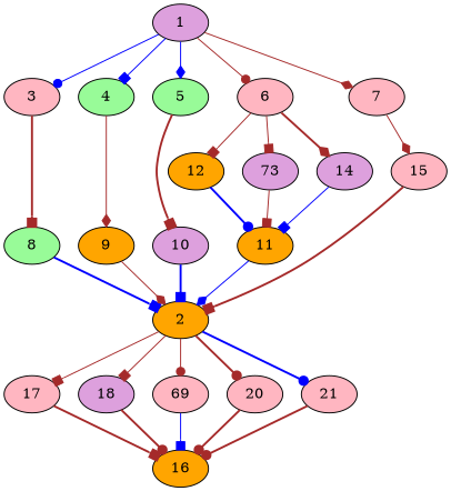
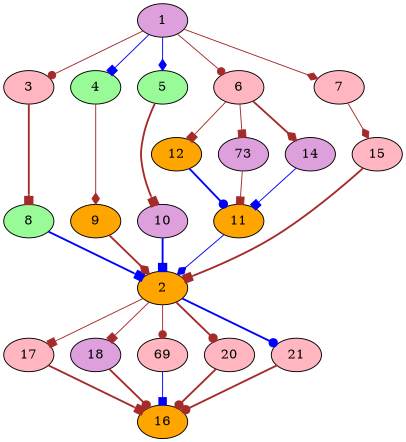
  digraph {
    node [Processor=3 Start=16 Weight=9 fillcolor=lightpink style=filled]
    edge [Weight=10 arrowhead=box color=brown style=solid]
    1 [Processor=2 Start=0 fillcolor=plum]
    3 [Start=18]
    4 [Processor=4 Weight=4 fillcolor=palegreen]
    5 [Processor=1 Start=22 Weight=10 fillcolor=palegreen]
    6 [Processor=2 Start=9 Weight=7]
    7 [Processor=1 Start=13]
    8 [Start=27 Weight=10 fillcolor=palegreen]
    9 [Processor=4 Start=28 Weight=8 fillcolor=orange]
    10 [Processor=1 Start=33 Weight=2 fillcolor=plum]
    12 [Processor=2 Start=25 Weight=6 fillcolor=orange]
    n11 [Processor=2 Start=23 Weight=2 fillcolor=plum label=73]
    14 [Processor=2 Weight=7 fillcolor=plum]
    15 [Processor=1 Start=35 Weight=7]
    2 [Start=46 Weight=10 fillcolor=orange]
    11 [Start=37 fillcolor=orange]
    17 [Processor=4 Start=68 Weight=3]
    18 [Start=62 Weight=3 fillcolor=plum]
    n18 [Processor=1 Start=59 Weight=2 label=69]
    20 [Processor=4 Start=62 Weight=6]
    21 [Start=56 Weight=5]
    16 [Processor=4 Start=71 fillcolor=orange]
-   1 -> 3 [Weight=9 arrowhead=dot color=blue]
+   1 -> 3 [Weight=9 arrowhead=dot]
    1 -> 4 [Weight=7 color=blue]
    1 -> 5 [Weight=13 arrowhead=diamond color=blue]
    1 -> 6 [Weight=12 arrowhead=dot]
    1 -> 7 [Weight=4 arrowhead=diamond]
    3 -> 8 [Weight=13 style=bold]
    4 -> 9 [Weight=13 arrowhead=diamond]
    5 -> 10 [Weight=7 style=bold]
    6 -> 12 [Weight=13]
    6 -> n11 [Weight=7]
    6 -> 14 [Weight=12 arrowhead=diamond style=bold]
    7 -> 15 [arrowhead=diamond]
    8 -> 2 [Weight=15 color=blue style=bold]
-   9 -> 2 [arrowhead=diamond]
+   9 -> 2 [arrowhead=diamond style=bold]
    10 -> 2 [color=blue style=bold]
    12 -> 11 [Weight=3 arrowhead=dot color=blue style=bold]
    n11 -> 11 [Weight=6]
    14 -> 11 [Weight=13 color=blue]
    15 -> 2 [Weight=4 style=bold]
    2 -> 17 [Weight=7]
    2 -> 18
    2 -> n18 [Weight=3 arrowhead=dot]
    2 -> 20 [Weight=6 arrowhead=dot style=bold]
    2 -> 21 [Weight=3 arrowhead=dot color=blue style=bold]
    11 -> 2 [Weight=15 arrowhead=diamond color=blue]
    17 -> 16 [Weight=12 style=bold]
    18 -> 16 [Weight=6 arrowhead=dot style=bold]
    n18 -> 16 [Weight=6 color=blue]
    20 -> 16 [arrowhead=dot style=bold]
    21 -> 16 [arrowhead=dot style=bold]
  }
